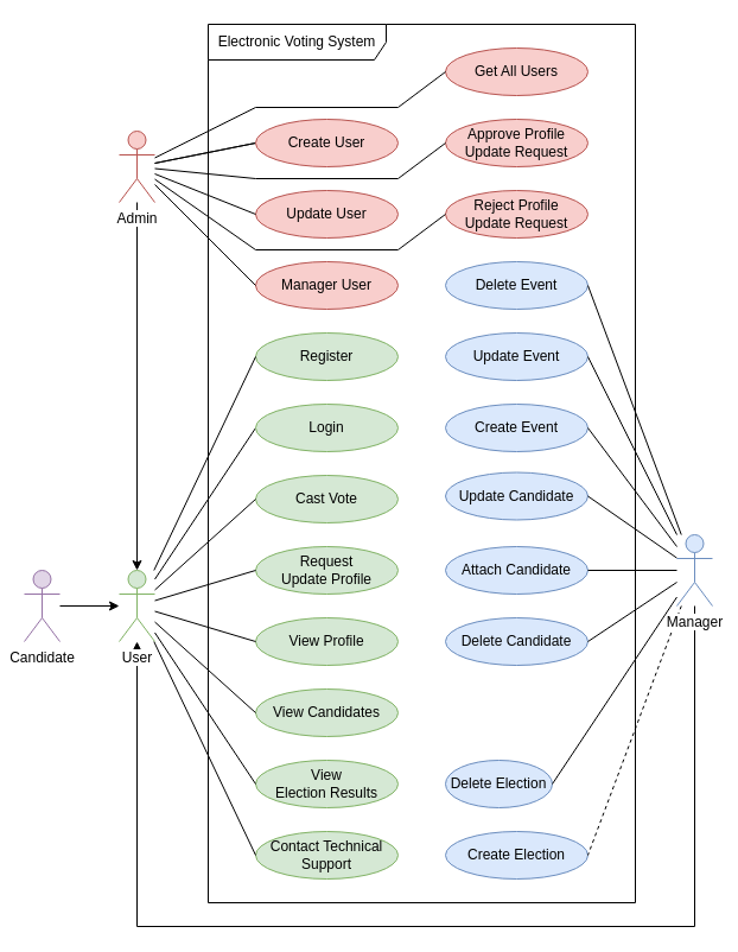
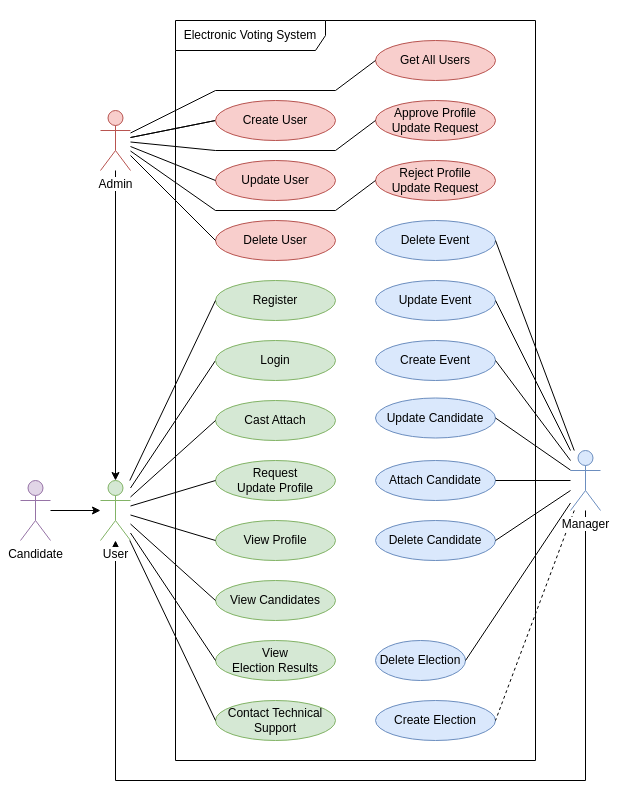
  <mxCell id="0" />
  <mxCell id="1" parent="0" />
  <mxCell id="2" style="rounded=0;orthogonalLoop=1;jettySize=auto;html=1;entryX=0;entryY=0.5;entryDx=0;entryDy=0;endArrow=none;startFill=0;jumpStyle=none;" edge="1" parent="1" source="52" target="6"><mxGeometry relative="1" as="geometry" /></mxCell>
  <mxCell id="3" style="edgeStyle=orthogonalEdgeStyle;rounded=0;orthogonalLoop=1;jettySize=auto;html=1;" edge="1" parent="1" source="53" target="52"><mxGeometry relative="1" as="geometry" /></mxCell>
  <mxCell id="4" style="edgeStyle=orthogonalEdgeStyle;rounded=0;orthogonalLoop=1;jettySize=auto;html=1;" edge="1" parent="1" source="51" target="52"><mxGeometry relative="1" as="geometry"><Array as="points"><mxPoint x="585" y="780" /><mxPoint x="115" y="780" /></Array></mxGeometry></mxCell>
  <mxCell id="5" value="Electronic Voting System" style="shape=umlFrame;whiteSpace=wrap;html=1;pointerEvents=0;width=150;height=30;" vertex="1" parent="1"><mxGeometry x="175" y="20" width="360" height="740" as="geometry" /></mxCell>
  <mxCell id="6" value="Login" style="ellipse;html=1;whiteSpace=wrap;fillColor=#d5e8d4;strokeColor=#82b366;gradientColor=none;" vertex="1" parent="1"><mxGeometry x="215" y="340" width="120" height="40" as="geometry" /></mxCell>
  <mxCell id="7" value="Register" style="ellipse;html=1;whiteSpace=wrap;fillColor=#d5e8d4;strokeColor=#82b366;gradientColor=none;" vertex="1" parent="1"><mxGeometry x="215" y="280" width="120" height="40" as="geometry" /></mxCell>
- <mxCell id="8" value="Cast Vote" style="ellipse;html=1;whiteSpace=wrap;fillColor=#d5e8d4;strokeColor=#82b366;gradientColor=none;" vertex="1" parent="1"><mxGeometry x="215" y="400" width="120" height="40" as="geometry" /></mxCell>
+ <mxCell id="8" value="Cast Attach" style="ellipse;html=1;whiteSpace=wrap;fillColor=#d5e8d4;strokeColor=#82b366;gradientColor=none;" vertex="1" parent="1"><mxGeometry x="215" y="400" width="120" height="40" as="geometry" /></mxCell>
  <mxCell id="9" value="View Profile" style="ellipse;html=1;whiteSpace=wrap;fillColor=#d5e8d4;strokeColor=#82b366;gradientColor=none;" vertex="1" parent="1"><mxGeometry x="215" y="520" width="120" height="40" as="geometry" /></mxCell>
  <mxCell id="10" value="View Candidates" style="ellipse;html=1;whiteSpace=wrap;fillColor=#d5e8d4;strokeColor=#82b366;gradientColor=none;" vertex="1" parent="1"><mxGeometry x="215" y="580" width="120" height="40" as="geometry" /></mxCell>
  <mxCell id="11" value="View &lt;br&gt;Election Results" style="ellipse;html=1;whiteSpace=wrap;fillColor=#d5e8d4;strokeColor=#82b366;gradientColor=none;" vertex="1" parent="1"><mxGeometry x="215" y="640" width="120" height="40" as="geometry" /></mxCell>
  <mxCell id="12" value="Contact Technical Support" style="ellipse;html=1;whiteSpace=wrap;fillColor=#d5e8d4;strokeColor=#82b366;gradientColor=none;" vertex="1" parent="1"><mxGeometry x="215" y="700" width="120" height="40" as="geometry" /></mxCell>
  <mxCell id="13" style="rounded=0;orthogonalLoop=1;jettySize=auto;html=1;entryX=0;entryY=0.5;entryDx=0;entryDy=0;endArrow=none;startFill=0;jumpStyle=none;" edge="1" parent="1" source="52" target="7"><mxGeometry relative="1" as="geometry"><mxPoint x="135" y="340" as="sourcePoint" /><mxPoint x="225" y="250" as="targetPoint" /></mxGeometry></mxCell>
  <mxCell id="14" style="rounded=0;orthogonalLoop=1;jettySize=auto;html=1;entryX=0;entryY=0.5;entryDx=0;entryDy=0;endArrow=none;startFill=0;jumpStyle=none;" edge="1" parent="1" source="52" target="8"><mxGeometry relative="1" as="geometry"><mxPoint x="145" y="351" as="sourcePoint" /><mxPoint x="225" y="250" as="targetPoint" /></mxGeometry></mxCell>
  <mxCell id="15" style="rounded=0;orthogonalLoop=1;jettySize=auto;html=1;entryX=0;entryY=0.5;entryDx=0;entryDy=0;endArrow=none;startFill=0;jumpStyle=none;" edge="1" parent="1" source="52" target="9"><mxGeometry relative="1" as="geometry"><mxPoint x="145" y="364" as="sourcePoint" /><mxPoint x="225" y="330" as="targetPoint" /></mxGeometry></mxCell>
  <mxCell id="16" style="rounded=0;orthogonalLoop=1;jettySize=auto;html=1;entryX=0;entryY=0.5;entryDx=0;entryDy=0;endArrow=none;startFill=0;jumpStyle=none;" edge="1" parent="1" source="52" target="10"><mxGeometry relative="1" as="geometry"><mxPoint x="145" y="376" as="sourcePoint" /><mxPoint x="225" y="410" as="targetPoint" /></mxGeometry></mxCell>
  <mxCell id="17" style="rounded=0;orthogonalLoop=1;jettySize=auto;html=1;entryX=0;entryY=0.5;entryDx=0;entryDy=0;endArrow=none;startFill=0;jumpStyle=none;" edge="1" parent="1" source="52" target="11"><mxGeometry relative="1" as="geometry"><mxPoint x="145" y="389" as="sourcePoint" /><mxPoint x="225" y="490" as="targetPoint" /></mxGeometry></mxCell>
  <mxCell id="18" style="rounded=0;orthogonalLoop=1;jettySize=auto;html=1;entryX=0;entryY=0.5;entryDx=0;entryDy=0;endArrow=none;startFill=0;jumpStyle=none;" edge="1" parent="1" source="52" target="12"><mxGeometry relative="1" as="geometry"><mxPoint x="145" y="389" as="sourcePoint" /><mxPoint x="225" y="490" as="targetPoint" /></mxGeometry></mxCell>
  <mxCell id="19" style="edgeStyle=orthogonalEdgeStyle;rounded=0;orthogonalLoop=1;jettySize=auto;html=1;" edge="1" parent="1" source="54" target="52"><mxGeometry relative="1" as="geometry" /></mxCell>
  <mxCell id="20" value="Create Election" style="ellipse;html=1;whiteSpace=wrap;fillColor=#dae8fc;strokeColor=#6c8ebf;" vertex="1" parent="1"><mxGeometry x="375" y="700" width="120" height="40" as="geometry" /></mxCell>
  <mxCell id="21" value="Delete Election" style="ellipse;html=1;whiteSpace=wrap;fillColor=#dae8fc;strokeColor=#6c8ebf;" vertex="1" parent="1"><mxGeometry x="375" y="640" width="90" height="40" as="geometry" /></mxCell>
  <mxCell id="22" value="Request&lt;br&gt;Update Profile" style="ellipse;html=1;whiteSpace=wrap;fillColor=#d5e8d4;strokeColor=#82b366;gradientColor=none;" vertex="1" parent="1"><mxGeometry x="215" y="460" width="120" height="40" as="geometry" /></mxCell>
  <mxCell id="23" style="rounded=0;orthogonalLoop=1;jettySize=auto;html=1;entryX=0;entryY=0.5;entryDx=0;entryDy=0;endArrow=none;startFill=0;jumpStyle=none;" edge="1" parent="1" source="52" target="22"><mxGeometry relative="1" as="geometry"><mxPoint x="145" y="364" as="sourcePoint" /><mxPoint x="225" y="330" as="targetPoint" /></mxGeometry></mxCell>
  <mxCell id="24" value="Delete Candidate" style="ellipse;html=1;whiteSpace=wrap;fillColor=#dae8fc;strokeColor=#6c8ebf;" vertex="1" parent="1"><mxGeometry x="375" y="520" width="120" height="40" as="geometry" /></mxCell>
  <mxCell id="25" value="Attach Candidate" style="ellipse;html=1;whiteSpace=wrap;fillColor=#dae8fc;strokeColor=#6c8ebf;" vertex="1" parent="1"><mxGeometry x="375" y="460" width="120" height="40" as="geometry" /></mxCell>
  <mxCell id="26" value="Create Event" style="ellipse;html=1;whiteSpace=wrap;fillColor=#dae8fc;strokeColor=#6c8ebf;" vertex="1" parent="1"><mxGeometry x="375" y="340" width="120" height="40" as="geometry" /></mxCell>
  <mxCell id="27" value="Update Event" style="ellipse;html=1;whiteSpace=wrap;fillColor=#dae8fc;strokeColor=#6c8ebf;" vertex="1" parent="1"><mxGeometry x="375" y="280" width="120" height="40" as="geometry" /></mxCell>
  <mxCell id="28" value="Delete Event" style="ellipse;html=1;whiteSpace=wrap;fillColor=#dae8fc;strokeColor=#6c8ebf;" vertex="1" parent="1"><mxGeometry x="375" y="220" width="120" height="40" as="geometry" /></mxCell>
  <mxCell id="29" style="rounded=0;orthogonalLoop=1;jettySize=auto;html=1;endArrow=none;startFill=0;jumpStyle=none;entryX=1;entryY=0.5;entryDx=0;entryDy=0;" edge="1" parent="1" source="51" target="21"><mxGeometry relative="1" as="geometry"><mxPoint x="140" y="400" as="sourcePoint" /><mxPoint x="225" y="650" as="targetPoint" /></mxGeometry></mxCell>
  <mxCell id="30" style="rounded=0;orthogonalLoop=1;jettySize=auto;html=1;endArrow=none;startFill=0;jumpStyle=none;entryX=1;entryY=0.5;entryDx=0;entryDy=0;" edge="1" parent="1" source="51" target="24"><mxGeometry relative="1" as="geometry"><mxPoint x="705" y="536" as="sourcePoint" /><mxPoint x="625" y="570" as="targetPoint" /></mxGeometry></mxCell>
  <mxCell id="31" style="rounded=0;orthogonalLoop=1;jettySize=auto;html=1;endArrow=none;startFill=0;jumpStyle=none;entryX=1;entryY=0.5;entryDx=0;entryDy=0;dashed=1;" edge="1" parent="1" source="51" target="20"><mxGeometry relative="1" as="geometry"><mxPoint x="705" y="524" as="sourcePoint" /><mxPoint x="625" y="490" as="targetPoint" /></mxGeometry></mxCell>
  <mxCell id="32" style="rounded=0;orthogonalLoop=1;jettySize=auto;html=1;endArrow=none;startFill=0;jumpStyle=none;entryX=1;entryY=0.5;entryDx=0;entryDy=0;" edge="1" parent="1" source="51" target="25"><mxGeometry relative="1" as="geometry"><mxPoint x="706" y="560" as="sourcePoint" /><mxPoint x="625" y="730" as="targetPoint" /></mxGeometry></mxCell>
  <mxCell id="33" style="rounded=0;orthogonalLoop=1;jettySize=auto;html=1;endArrow=none;startFill=0;jumpStyle=none;entryX=1;entryY=0.5;entryDx=0;entryDy=0;" edge="1" parent="1" source="51" target="26"><mxGeometry relative="1" as="geometry"><mxPoint x="705" y="511" as="sourcePoint" /><mxPoint x="625" y="410" as="targetPoint" /></mxGeometry></mxCell>
  <mxCell id="34" style="rounded=0;orthogonalLoop=1;jettySize=auto;html=1;endArrow=none;startFill=0;jumpStyle=none;entryX=1;entryY=0.5;entryDx=0;entryDy=0;" edge="1" parent="1" source="51" target="27"><mxGeometry relative="1" as="geometry"><mxPoint x="706" y="500" as="sourcePoint" /><mxPoint x="625" y="330" as="targetPoint" /></mxGeometry></mxCell>
  <mxCell id="35" style="rounded=0;orthogonalLoop=1;jettySize=auto;html=1;endArrow=none;startFill=0;jumpStyle=none;entryX=1;entryY=0.5;entryDx=0;entryDy=0;" edge="1" parent="1" source="51" target="28"><mxGeometry relative="1" as="geometry"><mxPoint x="710" y="500" as="sourcePoint" /><mxPoint x="625" y="250" as="targetPoint" /></mxGeometry></mxCell>
- <mxCell id="36" value="Manager User" style="ellipse;html=1;whiteSpace=wrap;fillColor=#f8cecc;strokeColor=#b85450;" vertex="1" parent="1"><mxGeometry x="215" y="220" width="120" height="40" as="geometry" /></mxCell>
+ <mxCell id="36" value="Delete User" style="ellipse;html=1;whiteSpace=wrap;fillColor=#f8cecc;strokeColor=#b85450;" vertex="1" parent="1"><mxGeometry x="215" y="220" width="120" height="40" as="geometry" /></mxCell>
  <mxCell id="37" value="Update Candidate" style="ellipse;html=1;whiteSpace=wrap;fillColor=#dae8fc;strokeColor=#6c8ebf;" vertex="1" parent="1"><mxGeometry x="375" y="397.5" width="120" height="40" as="geometry" /></mxCell>
  <mxCell id="38" style="rounded=0;orthogonalLoop=1;jettySize=auto;html=1;endArrow=none;startFill=0;jumpStyle=none;entryX=1;entryY=0.5;entryDx=0;entryDy=0;" edge="1" parent="1" target="37" source="51"><mxGeometry relative="1" as="geometry"><mxPoint x="695" y="442.5" as="sourcePoint" /><mxPoint x="625" y="667.5" as="targetPoint" /></mxGeometry></mxCell>
  <mxCell id="39" value="Update User" style="ellipse;html=1;whiteSpace=wrap;fillColor=#f8cecc;strokeColor=#b85450;" vertex="1" parent="1"><mxGeometry x="215" y="160" width="120" height="40" as="geometry" /></mxCell>
  <mxCell id="40" value="Get All Users" style="ellipse;html=1;whiteSpace=wrap;fillColor=#f8cecc;strokeColor=#b85450;" vertex="1" parent="1"><mxGeometry x="375" y="40" width="120" height="40" as="geometry" /></mxCell>
  <mxCell id="41" style="rounded=0;orthogonalLoop=1;jettySize=auto;html=1;entryX=0;entryY=0.5;entryDx=0;entryDy=0;endArrow=none;startFill=0;jumpStyle=none;" edge="1" parent="1" source="53" target="36"><mxGeometry relative="1" as="geometry"><mxPoint x="145" y="174" as="sourcePoint" /><mxPoint x="225" y="250" as="targetPoint" /></mxGeometry></mxCell>
  <mxCell id="42" style="rounded=0;orthogonalLoop=1;jettySize=auto;html=1;entryX=0;entryY=0.5;entryDx=0;entryDy=0;endArrow=none;startFill=0;jumpStyle=none;" edge="1" parent="1" source="53" target="39"><mxGeometry relative="1" as="geometry"><mxPoint x="145" y="165" as="sourcePoint" /><mxPoint x="225" y="190" as="targetPoint" /></mxGeometry></mxCell>
  <mxCell id="43" style="rounded=0;orthogonalLoop=1;jettySize=auto;html=1;entryX=0;entryY=0.5;entryDx=0;entryDy=0;endArrow=none;startFill=0;jumpStyle=none;" edge="1" parent="1" source="53" target="47"><mxGeometry relative="1" as="geometry"><mxPoint x="145" y="155" as="sourcePoint" /><mxPoint x="225" y="130" as="targetPoint" /></mxGeometry></mxCell>
  <mxCell id="44" value="Approve Profile Update Request" style="ellipse;html=1;whiteSpace=wrap;fillColor=#f8cecc;strokeColor=#b85450;" vertex="1" parent="1"><mxGeometry x="375" y="100" width="120" height="40" as="geometry" /></mxCell>
  <mxCell id="45" value="Reject Profile&lt;br&gt;Update Request" style="ellipse;html=1;whiteSpace=wrap;fillColor=#f8cecc;strokeColor=#b85450;" vertex="1" parent="1"><mxGeometry x="375" y="160" width="120" height="40" as="geometry" /></mxCell>
  <mxCell id="46" value="" style="rounded=0;orthogonalLoop=1;jettySize=auto;html=1;entryX=0;entryY=0.5;entryDx=0;entryDy=0;endArrow=none;startFill=0;jumpStyle=none;" edge="1" parent="1" source="53" target="47"><mxGeometry relative="1" as="geometry"><mxPoint x="135" y="147" as="sourcePoint" /><mxPoint x="575" y="60" as="targetPoint" /></mxGeometry></mxCell>
  <mxCell id="47" value="Create User" style="ellipse;html=1;whiteSpace=wrap;fillColor=#f8cecc;strokeColor=#b85450;" vertex="1" parent="1"><mxGeometry x="215" y="100" width="120" height="40" as="geometry" /></mxCell>
  <mxCell id="48" value="" style="rounded=0;orthogonalLoop=1;jettySize=auto;html=1;endArrow=none;startFill=0;jumpStyle=none;entryX=0;entryY=0.5;entryDx=0;entryDy=0;" edge="1" parent="1" source="53" target="44"><mxGeometry relative="1" as="geometry"><mxPoint x="145" y="152" as="sourcePoint" /><mxPoint x="385" y="70" as="targetPoint" /><Array as="points"><mxPoint x="215" y="150" /><mxPoint x="335" y="150" /></Array></mxGeometry></mxCell>
  <mxCell id="49" value="" style="rounded=0;orthogonalLoop=1;jettySize=auto;html=1;endArrow=none;startFill=0;jumpStyle=none;entryX=0;entryY=0.5;entryDx=0;entryDy=0;" edge="1" parent="1" source="53" target="45"><mxGeometry relative="1" as="geometry"><mxPoint x="145" y="160" as="sourcePoint" /><mxPoint x="385" y="130" as="targetPoint" /><Array as="points"><mxPoint x="215" y="210" /><mxPoint x="335" y="210" /></Array></mxGeometry></mxCell>
  <mxCell id="50" value="" style="rounded=0;orthogonalLoop=1;jettySize=auto;html=1;entryX=0;entryY=0.5;entryDx=0;entryDy=0;endArrow=none;startFill=0;jumpStyle=none;" edge="1" parent="1" source="53" target="40"><mxGeometry relative="1" as="geometry"><mxPoint x="145" y="147" as="sourcePoint" /><mxPoint x="225" y="130" as="targetPoint" /><Array as="points"><mxPoint x="215" y="90" /><mxPoint x="335" y="90" /></Array></mxGeometry></mxCell>
  <mxCell id="51" value="&lt;span style=&quot;background-color: light-dark(#ffffff, var(--ge-dark-color, #121212));&quot;&gt;Manager&lt;/span&gt;" style="shape=umlActor;verticalLabelPosition=bottom;verticalAlign=top;html=1;outlineConnect=0;fillColor=#dae8fc;strokeColor=#6c8ebf;" vertex="1" parent="1"><mxGeometry x="570" y="450" width="30" height="60" as="geometry" /></mxCell>
  <mxCell id="52" value="&lt;span style=&quot;background-color: light-dark(#ffffff, var(--ge-dark-color, #121212));&quot;&gt;User&lt;/span&gt;" style="shape=umlActor;verticalLabelPosition=bottom;verticalAlign=top;html=1;outlineConnect=0;fillColor=#d5e8d4;strokeColor=#82b366;" vertex="1" parent="1"><mxGeometry x="100" y="480" width="30" height="60" as="geometry" /></mxCell>
  <mxCell id="53" value="&lt;span style=&quot;background-color: light-dark(#ffffff, var(--ge-dark-color, #121212));&quot;&gt;Admin&lt;/span&gt;" style="shape=umlActor;verticalLabelPosition=bottom;verticalAlign=top;html=1;outlineConnect=0;fillColor=#f8cecc;strokeColor=#b85450;" vertex="1" parent="1"><mxGeometry x="100" y="110" width="30" height="60" as="geometry" /></mxCell>
  <mxCell id="54" value="&lt;span style=&quot;background-color: light-dark(#ffffff, var(--ge-dark-color, #121212));&quot;&gt;Candidate&lt;/span&gt;" style="shape=umlActor;verticalLabelPosition=bottom;verticalAlign=top;html=1;outlineConnect=0;fillColor=#e1d5e7;strokeColor=#9673a6;" vertex="1" parent="1"><mxGeometry x="20" y="480" width="30" height="60" as="geometry" /></mxCell>
